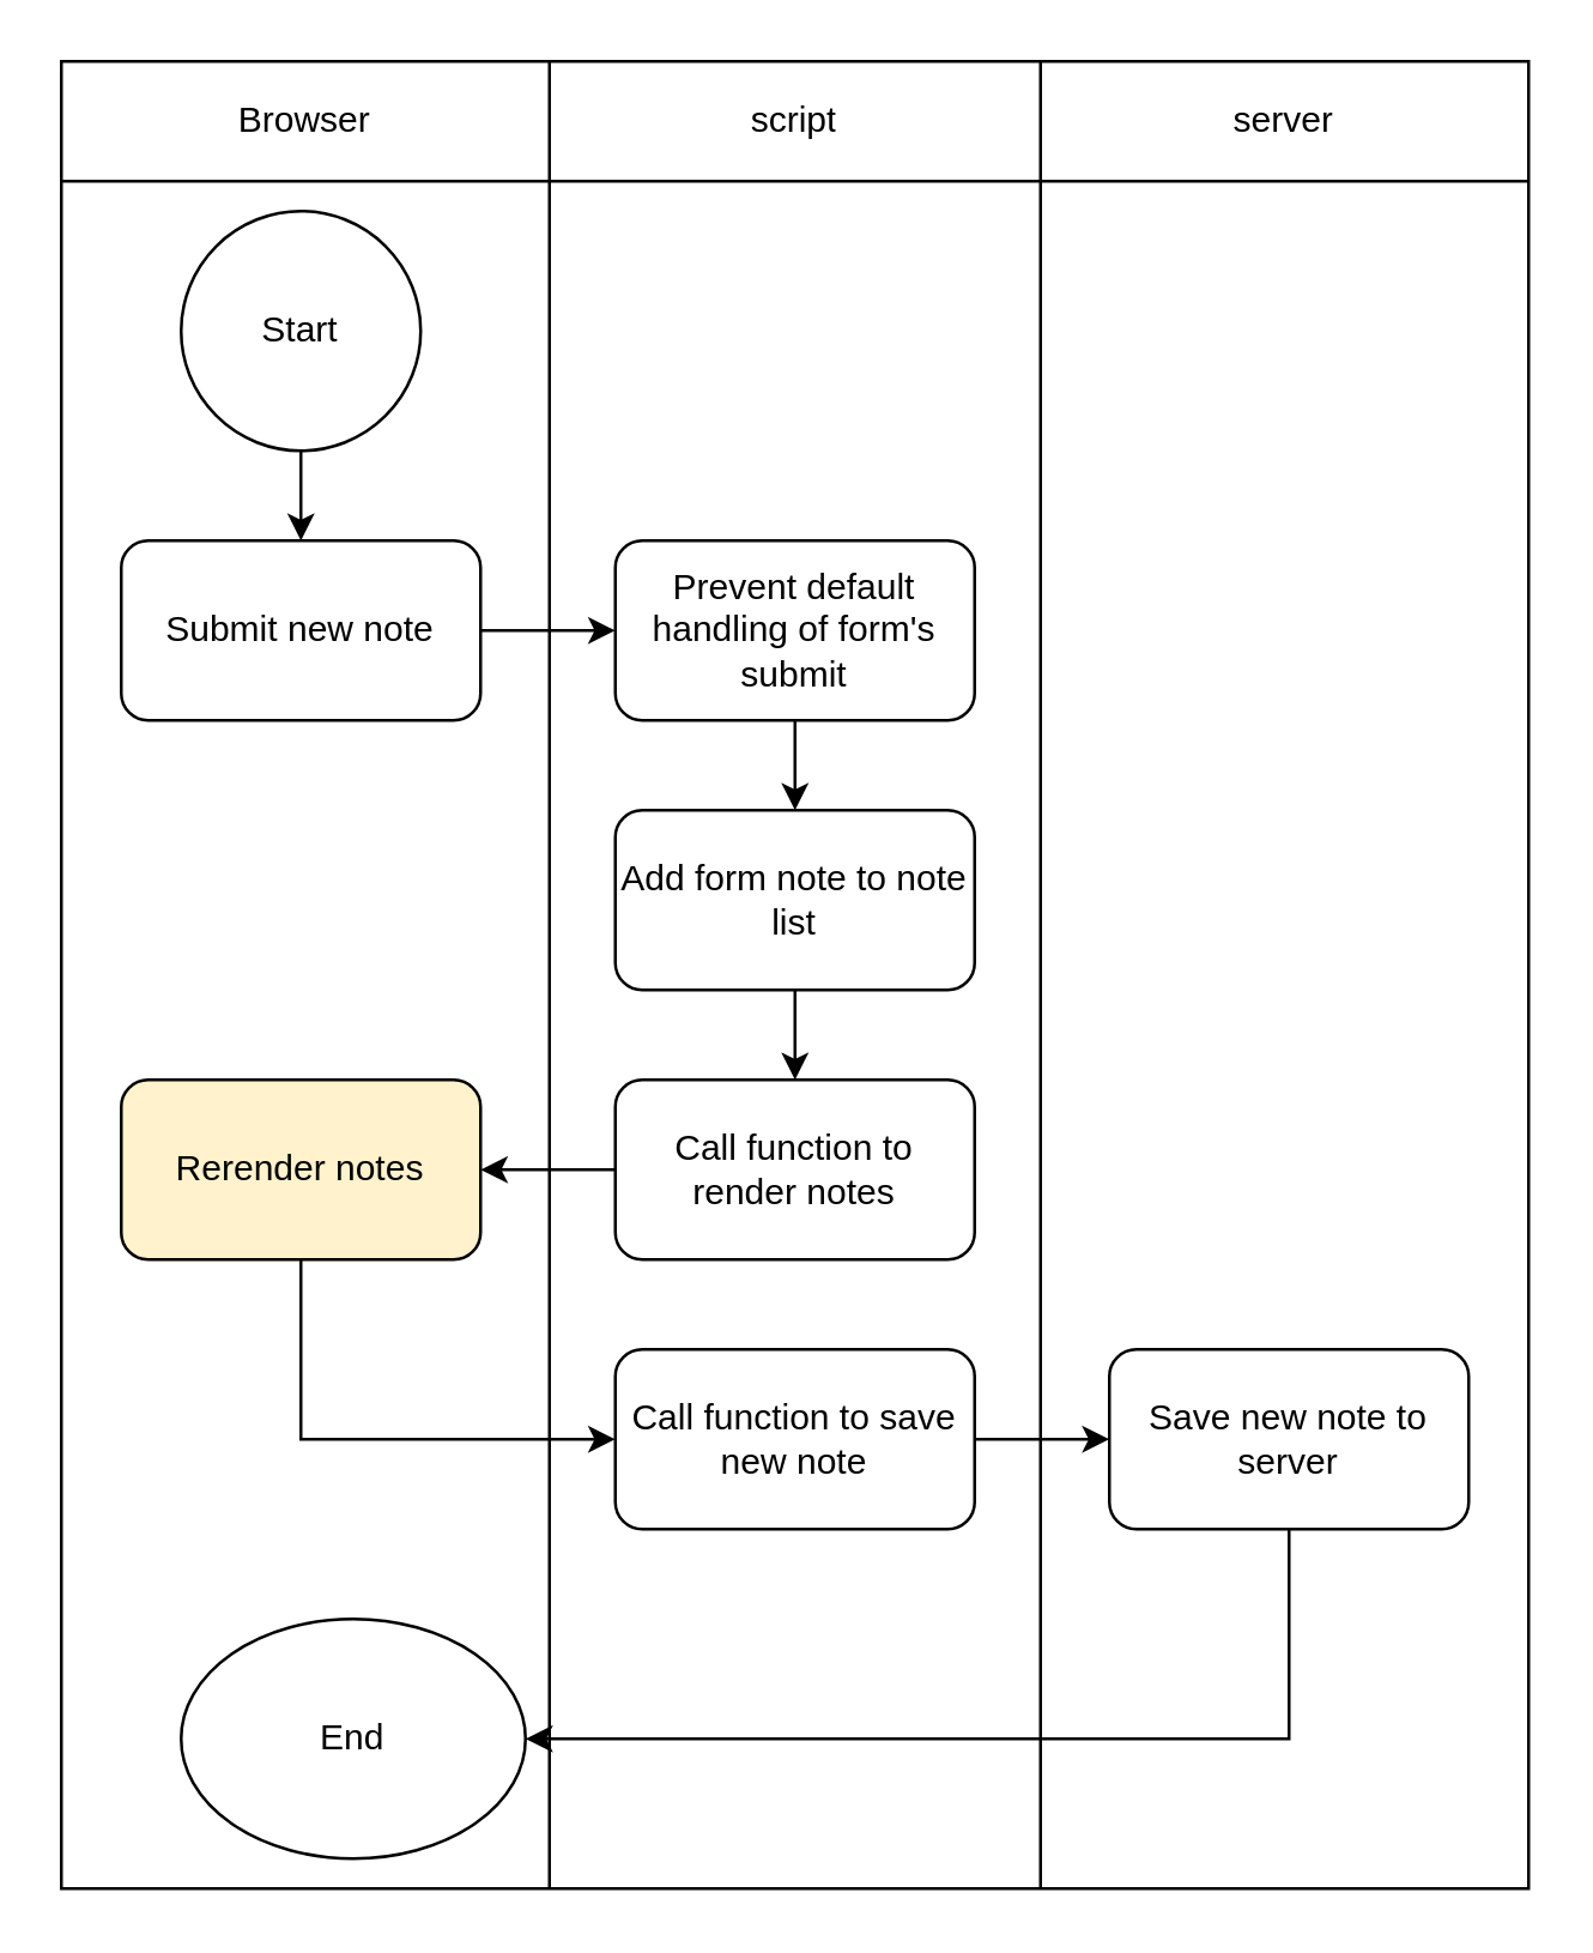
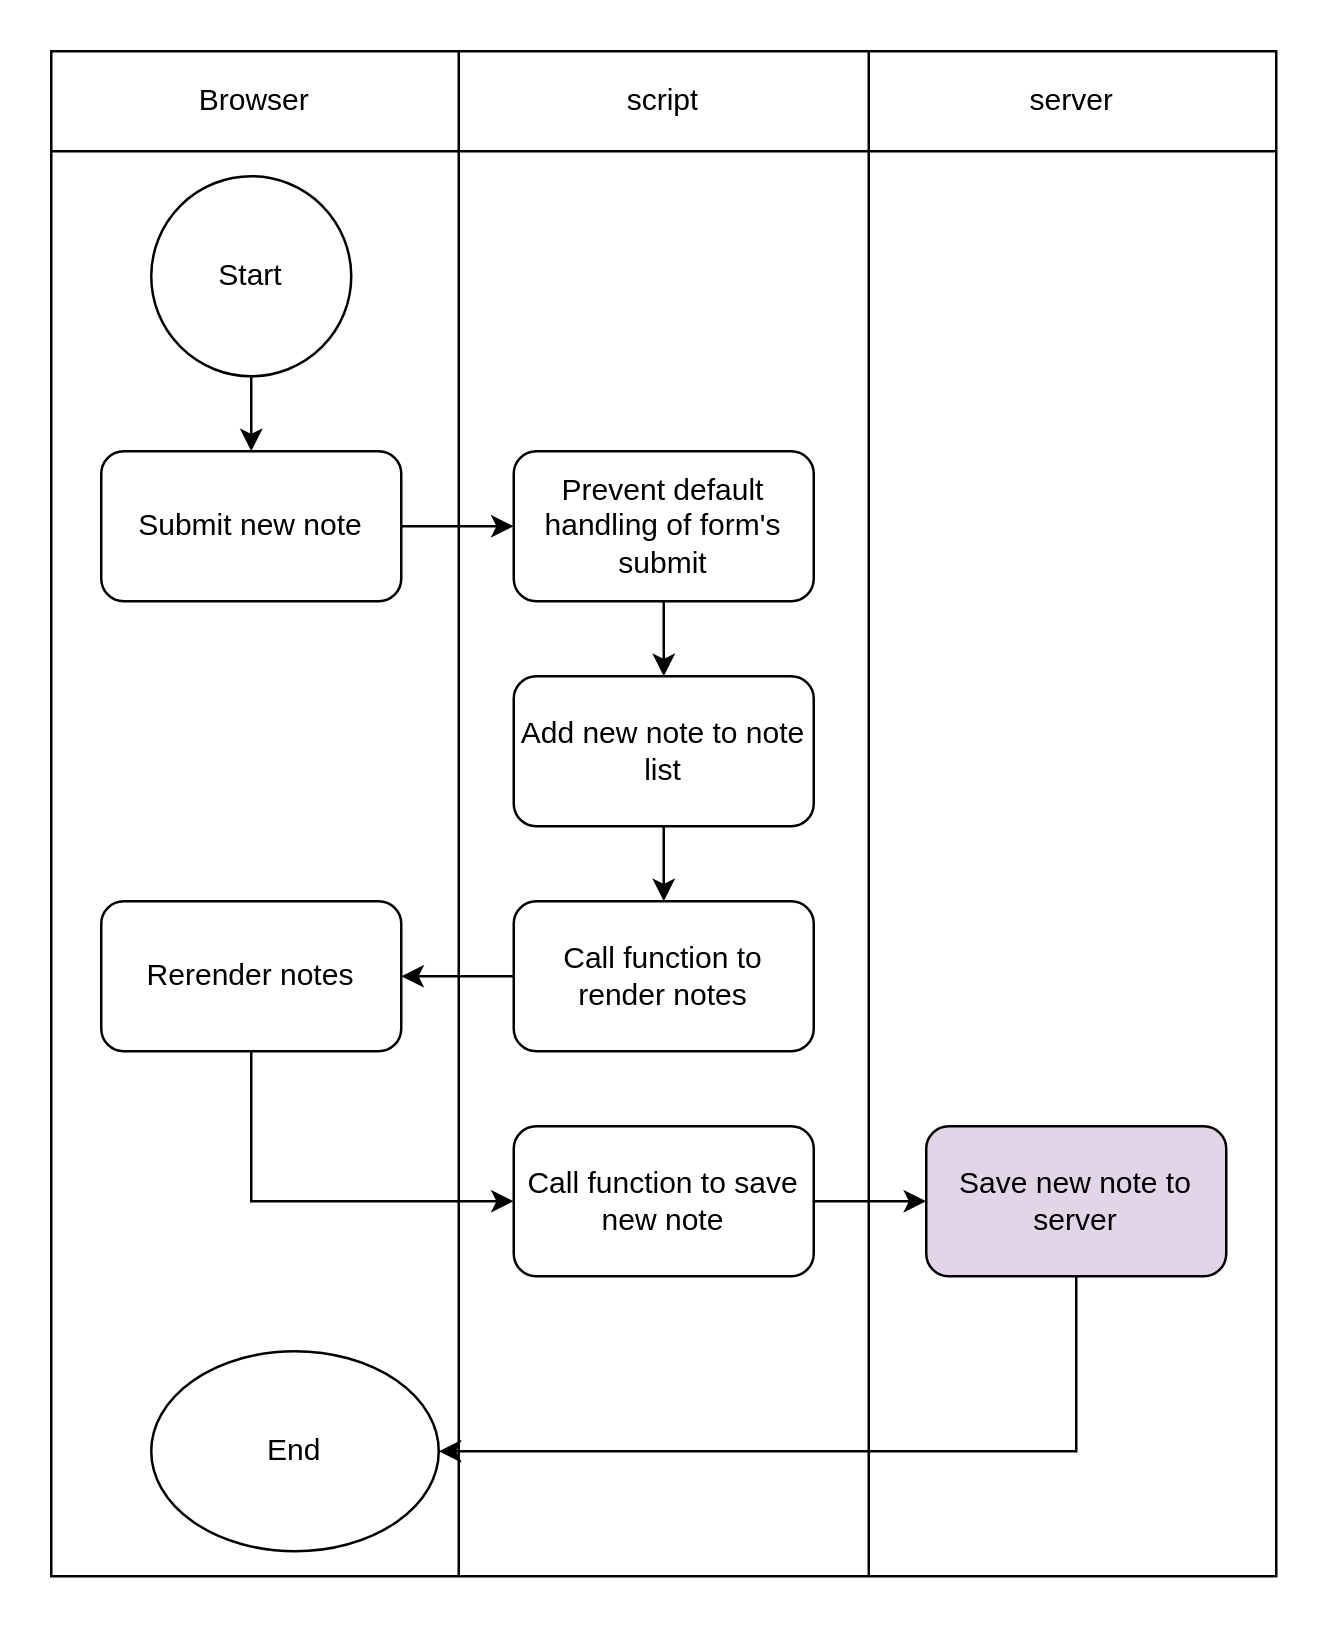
  <mxCell id="0" />
  <mxCell id="1" parent="0" />
  <mxCell id="2" value="" style="shape=table;startSize=0;container=1;collapsible=0;childLayout=tableLayout;" vertex="1" parent="1"><mxGeometry x="20" y="20" width="490" height="610" as="geometry" /></mxCell>
  <mxCell id="3" value="" style="shape=tableRow;horizontal=0;startSize=0;swimlaneHead=0;swimlaneBody=0;strokeColor=inherit;top=0;left=0;bottom=0;right=0;collapsible=0;dropTarget=0;fillColor=none;points=[[0,0.5],[1,0.5]];portConstraint=eastwest;" vertex="1" parent="2"><mxGeometry width="490" height="40" as="geometry" /></mxCell>
  <mxCell id="4" value="Browser" style="shape=partialRectangle;html=1;whiteSpace=wrap;connectable=0;strokeColor=inherit;overflow=hidden;fillColor=none;top=0;left=0;bottom=0;right=0;pointerEvents=1;" vertex="1" parent="3"><mxGeometry width="163" height="40" as="geometry"><mxRectangle width="163" height="40" as="alternateBounds" /></mxGeometry></mxCell>
  <mxCell id="5" value="script" style="shape=partialRectangle;html=1;whiteSpace=wrap;connectable=0;strokeColor=inherit;overflow=hidden;fillColor=none;top=0;left=0;bottom=0;right=0;pointerEvents=1;" vertex="1" parent="3"><mxGeometry x="163" width="164" height="40" as="geometry"><mxRectangle width="164" height="40" as="alternateBounds" /></mxGeometry></mxCell>
  <mxCell id="6" value="server" style="shape=partialRectangle;html=1;whiteSpace=wrap;connectable=0;strokeColor=inherit;overflow=hidden;fillColor=none;top=0;left=0;bottom=0;right=0;pointerEvents=1;" vertex="1" parent="3"><mxGeometry x="327" width="163" height="40" as="geometry"><mxRectangle width="163" height="40" as="alternateBounds" /></mxGeometry></mxCell>
  <mxCell id="7" value="" style="shape=tableRow;horizontal=0;startSize=0;swimlaneHead=0;swimlaneBody=0;strokeColor=inherit;top=0;left=0;bottom=0;right=0;collapsible=0;dropTarget=0;fillColor=none;points=[[0,0.5],[1,0.5]];portConstraint=eastwest;" vertex="1" parent="2"><mxGeometry y="40" width="490" height="570" as="geometry" /></mxCell>
  <mxCell id="8" value="" style="shape=partialRectangle;html=1;whiteSpace=wrap;connectable=0;strokeColor=inherit;overflow=hidden;fillColor=none;top=0;left=0;bottom=0;right=0;pointerEvents=1;" vertex="1" parent="7"><mxGeometry width="163" height="570" as="geometry"><mxRectangle width="163" height="570" as="alternateBounds" /></mxGeometry></mxCell>
  <mxCell id="9" style="shape=partialRectangle;html=1;whiteSpace=wrap;connectable=0;strokeColor=inherit;overflow=hidden;fillColor=none;top=0;left=0;bottom=0;right=0;pointerEvents=1;" vertex="1" parent="7"><mxGeometry x="163" width="164" height="570" as="geometry"><mxRectangle width="164" height="570" as="alternateBounds" /></mxGeometry></mxCell>
  <mxCell id="10" value="" style="shape=partialRectangle;html=1;whiteSpace=wrap;connectable=0;strokeColor=inherit;overflow=hidden;fillColor=none;top=0;left=0;bottom=0;right=0;pointerEvents=1;" vertex="1" parent="7"><mxGeometry x="327" width="163" height="570" as="geometry"><mxRectangle width="163" height="570" as="alternateBounds" /></mxGeometry></mxCell>
  <mxCell id="11" value="" style="edgeStyle=orthogonalEdgeStyle;rounded=0;orthogonalLoop=1;jettySize=auto;html=1;" edge="1" parent="1" source="12" target="19"><mxGeometry relative="1" as="geometry" /></mxCell>
  <mxCell id="12" value="Start" style="ellipse;whiteSpace=wrap;html=1;aspect=fixed;" vertex="1" parent="1"><mxGeometry x="60" y="70" width="80" height="80" as="geometry" /></mxCell>
  <mxCell id="13" value="End" style="ellipse;whiteSpace=wrap;html=1;aspect=fixed;" vertex="1" parent="1"><mxGeometry x="60" y="540" width="115" height="80" as="geometry" /></mxCell>
  <mxCell id="14" value="" style="edgeStyle=orthogonalEdgeStyle;rounded=0;orthogonalLoop=1;jettySize=auto;html=1;" edge="1" parent="1" source="15" target="26"><mxGeometry relative="1" as="geometry" /></mxCell>
  <mxCell id="15" value="Call function to save new note" style="rounded=1;whiteSpace=wrap;html=1;" vertex="1" parent="1"><mxGeometry x="205" y="450" width="120" height="60" as="geometry" /></mxCell>
  <mxCell id="16" value="" style="edgeStyle=orthogonalEdgeStyle;rounded=0;orthogonalLoop=1;jettySize=auto;html=1;" edge="1" parent="1" source="17" target="23"><mxGeometry relative="1" as="geometry" /></mxCell>
  <mxCell id="17" value="Prevent default handling of form's submit" style="rounded=1;whiteSpace=wrap;html=1;" vertex="1" parent="1"><mxGeometry x="205" y="180" width="120" height="60" as="geometry" /></mxCell>
  <mxCell id="18" value="" style="edgeStyle=orthogonalEdgeStyle;rounded=0;orthogonalLoop=1;jettySize=auto;html=1;" edge="1" parent="1" source="19" target="17"><mxGeometry relative="1" as="geometry" /></mxCell>
  <mxCell id="19" value="Submit new note" style="rounded=1;whiteSpace=wrap;html=1;" vertex="1" parent="1"><mxGeometry x="40" y="180" width="120" height="60" as="geometry" /></mxCell>
  <mxCell id="20" value="" style="edgeStyle=orthogonalEdgeStyle;rounded=0;orthogonalLoop=1;jettySize=auto;html=1;entryX=0;entryY=0.5;entryDx=0;entryDy=0;" edge="1" parent="1" source="21" target="15"><mxGeometry relative="1" as="geometry"><Array as="points"><mxPoint x="100" y="480" /></Array></mxGeometry></mxCell>
- <mxCell id="21" value="Rerender notes" style="rounded=1;whiteSpace=wrap;html=1;fillColor=#fff2cc;" vertex="1" parent="1"><mxGeometry x="40" y="360" width="120" height="60" as="geometry" /></mxCell>
+ <mxCell id="21" value="Rerender notes" style="rounded=1;whiteSpace=wrap;html=1;" vertex="1" parent="1"><mxGeometry x="40" y="360" width="120" height="60" as="geometry" /></mxCell>
  <mxCell id="22" value="" style="edgeStyle=orthogonalEdgeStyle;rounded=0;orthogonalLoop=1;jettySize=auto;html=1;" edge="1" parent="1" source="23" target="25"><mxGeometry relative="1" as="geometry" /></mxCell>
- <mxCell id="23" value="Add form note to note list" style="rounded=1;whiteSpace=wrap;html=1;" vertex="1" parent="1"><mxGeometry x="205" y="270" width="120" height="60" as="geometry" /></mxCell>
+ <mxCell id="23" value="Add new note to note list" style="rounded=1;whiteSpace=wrap;html=1;" vertex="1" parent="1"><mxGeometry x="205" y="270" width="120" height="60" as="geometry" /></mxCell>
  <mxCell id="24" value="" style="edgeStyle=orthogonalEdgeStyle;rounded=0;orthogonalLoop=1;jettySize=auto;html=1;" edge="1" parent="1" source="25" target="21"><mxGeometry relative="1" as="geometry" /></mxCell>
  <mxCell id="25" value="Call function to&lt;div&gt;render notes&lt;/div&gt;" style="rounded=1;whiteSpace=wrap;html=1;" vertex="1" parent="1"><mxGeometry x="205" y="360" width="120" height="60" as="geometry" /></mxCell>
- <mxCell id="26" value="Save new note to server" style="rounded=1;whiteSpace=wrap;html=1;" vertex="1" parent="1"><mxGeometry x="370" y="450" width="120" height="60" as="geometry" /></mxCell>
+ <mxCell id="26" value="Save new note to server" style="rounded=1;whiteSpace=wrap;html=1;fillColor=#e1d5e7;" vertex="1" parent="1"><mxGeometry x="370" y="450" width="120" height="60" as="geometry" /></mxCell>
  <mxCell id="27" value="" style="edgeStyle=orthogonalEdgeStyle;rounded=0;orthogonalLoop=1;jettySize=auto;html=1;exitX=0.5;exitY=1;exitDx=0;exitDy=0;entryX=1;entryY=0.5;entryDx=0;entryDy=0;" edge="1" parent="1" source="26" target="13"><mxGeometry relative="1" as="geometry"><mxPoint x="335" y="490" as="sourcePoint" /><mxPoint x="380" y="490" as="targetPoint" /></mxGeometry></mxCell>
